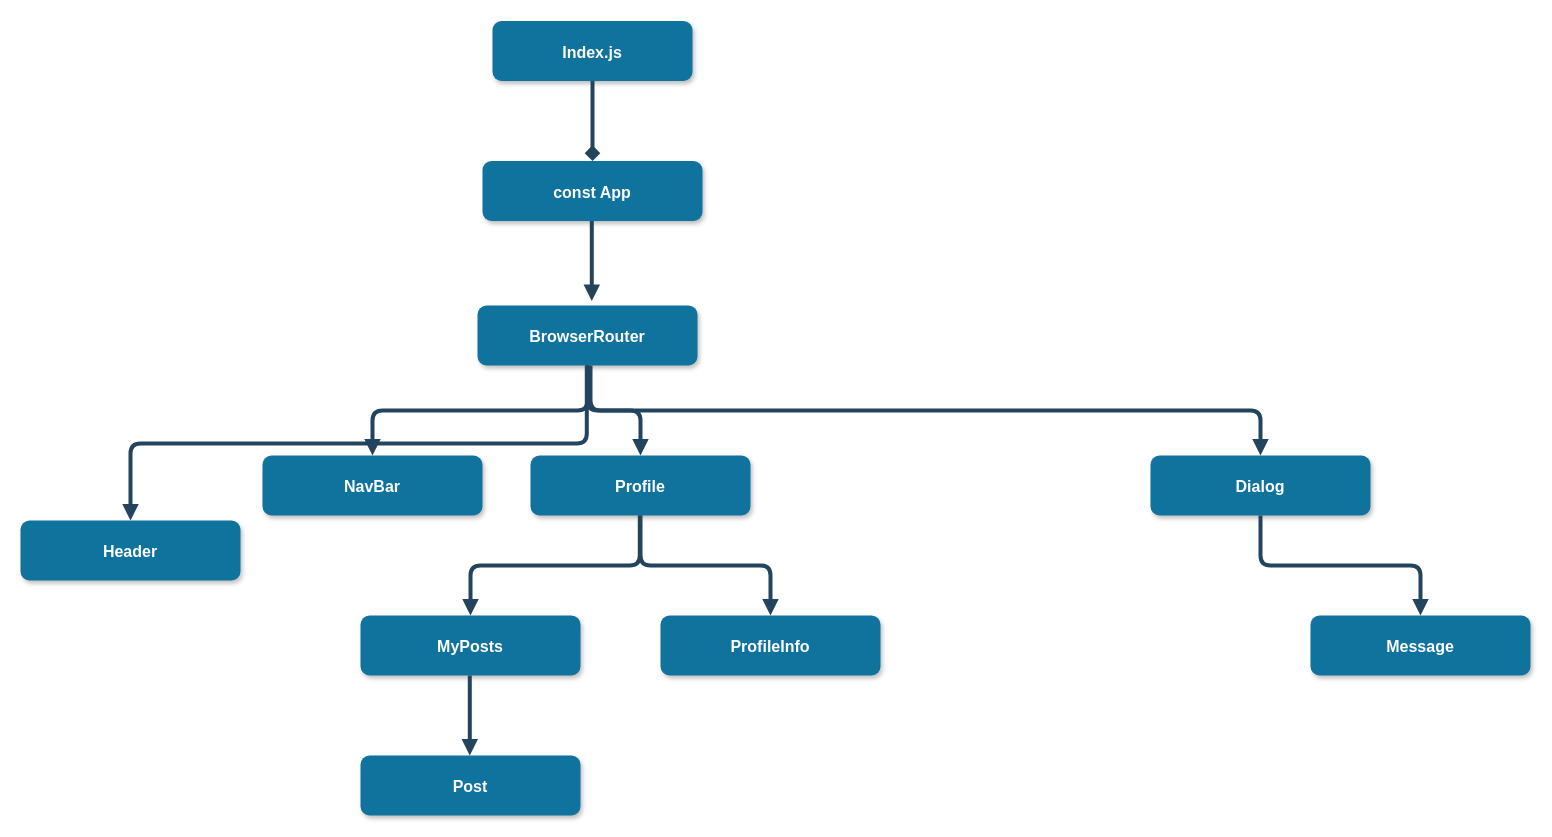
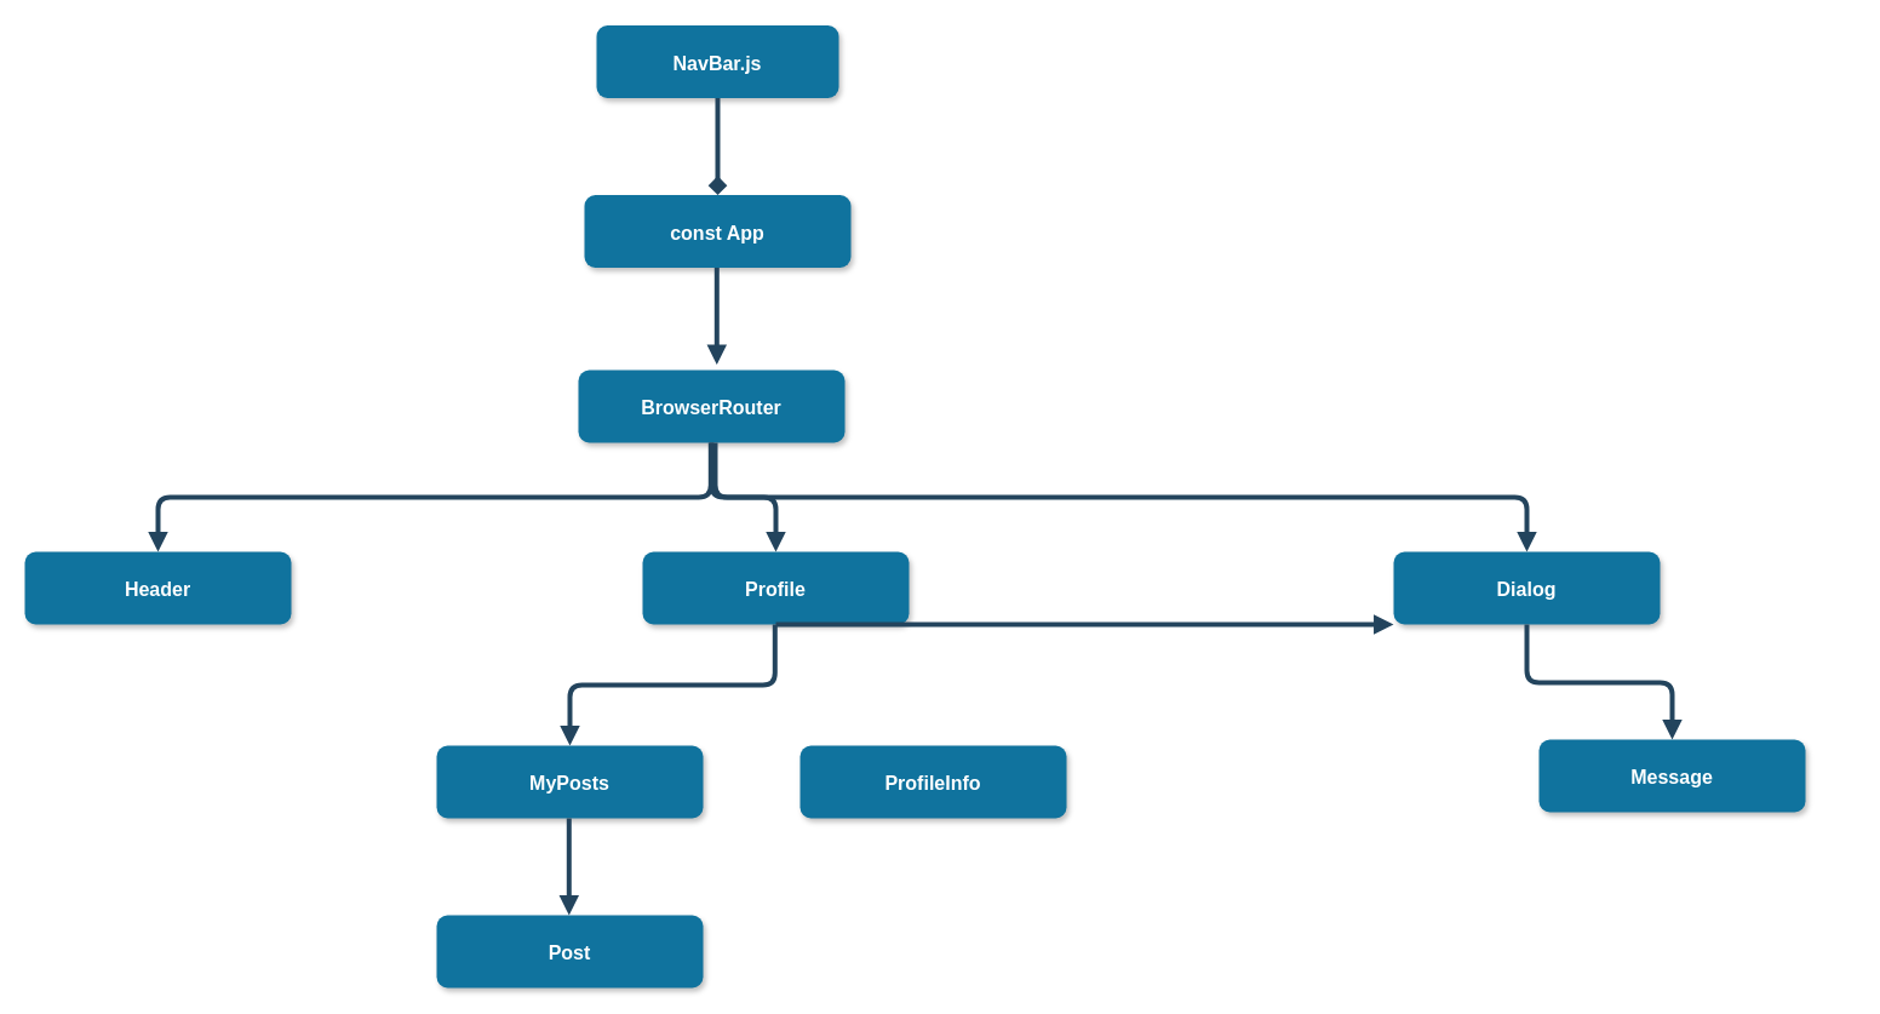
  <mxCell id="0" />
  <mxCell id="1" parent="0" />
- <mxCell id="2" value="Index.js" style="rounded=1;fillColor=#10739E;strokeColor=none;shadow=1;gradientColor=none;fontStyle=1;fontColor=#FFFFFF;fontSize=16;" parent="1" vertex="1"><mxGeometry x="492" y="20.5" width="200" height="60" as="geometry" /></mxCell>
+ <mxCell id="2" value="NavBar.js" style="rounded=1;fillColor=#10739E;strokeColor=none;shadow=1;gradientColor=none;fontStyle=1;fontColor=#FFFFFF;fontSize=16;" parent="1" vertex="1"><mxGeometry x="492" y="20.5" width="200" height="60" as="geometry" /></mxCell>
  <mxCell id="3" value="const App" style="rounded=1;fillColor=#10739E;strokeColor=none;shadow=1;gradientColor=none;fontStyle=1;fontColor=#FFFFFF;fontSize=16;" parent="1" vertex="1"><mxGeometry x="482" y="160.5" width="220" height="60" as="geometry" /></mxCell>
  <mxCell id="4" value="" style="edgeStyle=elbowEdgeStyle;elbow=vertical;strokeWidth=4;endArrow=diamond;endFill=1;fontStyle=1;strokeColor=#23445D;fontSize=16;" parent="1" source="2" target="3" edge="1"><mxGeometry x="22" y="165.5" width="100" height="100" as="geometry"><mxPoint x="-158" y="80.5" as="sourcePoint" /><mxPoint x="-58" y="-19.5" as="targetPoint" /></mxGeometry></mxCell>
  <mxCell id="5" value="BrowserRouter" style="rounded=1;fillColor=#10739E;strokeColor=none;shadow=1;gradientColor=none;fontStyle=1;fontColor=#FFFFFF;fontSize=16;" vertex="1" parent="1"><mxGeometry x="477" y="305" width="220" height="60" as="geometry" /></mxCell>
  <mxCell id="6" value="" style="edgeStyle=elbowEdgeStyle;elbow=vertical;strokeWidth=4;endArrow=block;endFill=1;fontStyle=1;strokeColor=#23445D;fontSize=16;" edge="1" parent="1"><mxGeometry x="21.29" y="305.5" width="100" height="100" as="geometry"><mxPoint x="591.29" y="220.5" as="sourcePoint" /><mxPoint x="591.29" y="300.5" as="targetPoint" /></mxGeometry></mxCell>
- <mxCell id="7" value="Header" style="rounded=1;fillColor=#10739E;strokeColor=none;shadow=1;gradientColor=none;fontStyle=1;fontColor=#FFFFFF;fontSize=16;" vertex="1" parent="1"><mxGeometry x="20" y="520" width="220" height="60" as="geometry" /></mxCell>
- <mxCell id="8" value="NavBar" style="rounded=1;fillColor=#10739E;strokeColor=none;shadow=1;gradientColor=none;fontStyle=1;fontColor=#FFFFFF;fontSize=16;" vertex="1" parent="1"><mxGeometry x="262" y="455" width="220" height="60" as="geometry" /></mxCell>
+ <mxCell id="7" value="Header" style="rounded=1;fillColor=#10739E;strokeColor=none;shadow=1;gradientColor=none;fontStyle=1;fontColor=#FFFFFF;fontSize=16;" vertex="1" parent="1"><mxGeometry x="20" y="455" width="220" height="60" as="geometry" /></mxCell>
  <mxCell id="9" value="Profile" style="rounded=1;fillColor=#10739E;strokeColor=none;shadow=1;gradientColor=none;fontStyle=1;fontColor=#FFFFFF;fontSize=16;" vertex="1" parent="1"><mxGeometry x="530" y="455" width="220" height="60" as="geometry" /></mxCell>
  <mxCell id="10" value="Dialog" style="rounded=1;fillColor=#10739E;strokeColor=none;shadow=1;gradientColor=none;fontStyle=1;fontColor=#FFFFFF;fontSize=16;" vertex="1" parent="1"><mxGeometry x="1150" y="455" width="220" height="60" as="geometry" /></mxCell>
  <mxCell id="11" value="" style="edgeStyle=elbowEdgeStyle;elbow=vertical;strokeWidth=4;endArrow=block;endFill=1;fontStyle=1;strokeColor=#23445D;fontSize=16;entryX=0.5;entryY=0;entryDx=0;entryDy=0;" edge="1" parent="1" target="7"><mxGeometry x="16.29" y="450" width="100" height="100" as="geometry"><mxPoint x="586.29" y="365" as="sourcePoint" /><mxPoint x="120" y="425" as="targetPoint" /></mxGeometry></mxCell>
  <mxCell id="12" value="" style="edgeStyle=elbowEdgeStyle;elbow=vertical;strokeWidth=4;endArrow=block;endFill=1;fontStyle=1;strokeColor=#23445D;fontSize=16;entryX=0.5;entryY=0;entryDx=0;entryDy=0;" edge="1" parent="1" target="10"><mxGeometry x="26.29" y="460" width="100" height="100" as="geometry"><mxPoint x="590" y="365" as="sourcePoint" /><mxPoint x="140" y="465" as="targetPoint" /></mxGeometry></mxCell>
- <mxCell id="13" value="" style="edgeStyle=elbowEdgeStyle;elbow=vertical;strokeWidth=4;endArrow=block;endFill=1;fontStyle=1;strokeColor=#23445D;fontSize=16;entryX=0.5;entryY=0;entryDx=0;entryDy=0;exitX=0.5;exitY=1;exitDx=0;exitDy=0;" edge="1" parent="1" source="5" target="8"><mxGeometry x="36.29" y="470" width="100" height="100" as="geometry"><mxPoint x="606.29" y="385" as="sourcePoint" /><mxPoint x="150" y="475" as="targetPoint" /></mxGeometry></mxCell>
  <mxCell id="14" value="" style="edgeStyle=elbowEdgeStyle;elbow=vertical;strokeWidth=4;endArrow=block;endFill=1;fontStyle=1;strokeColor=#23445D;fontSize=16;entryX=0.5;entryY=0;entryDx=0;entryDy=0;exitX=0.5;exitY=1;exitDx=0;exitDy=0;" edge="1" parent="1" source="5" target="9"><mxGeometry x="46.29" y="480" width="100" height="100" as="geometry"><mxPoint x="597" y="375" as="sourcePoint" /><mxPoint x="382" y="465" as="targetPoint" /></mxGeometry></mxCell>
  <mxCell id="15" value="" style="edgeStyle=elbowEdgeStyle;elbow=vertical;strokeWidth=4;endArrow=block;endFill=1;fontStyle=1;strokeColor=#23445D;fontSize=16;entryX=0.5;entryY=0;entryDx=0;entryDy=0;" edge="1" parent="1" target="16"><mxGeometry x="69.29" y="600" width="100" height="100" as="geometry"><mxPoint x="639.29" y="515" as="sourcePoint" /><mxPoint x="639" y="575" as="targetPoint" /></mxGeometry></mxCell>
  <mxCell id="16" value="MyPosts" style="rounded=1;fillColor=#10739E;strokeColor=none;shadow=1;gradientColor=none;fontStyle=1;fontColor=#FFFFFF;fontSize=16;" vertex="1" parent="1"><mxGeometry x="360" y="615" width="220" height="60" as="geometry" /></mxCell>
  <mxCell id="17" value="ProfileInfo" style="rounded=1;fillColor=#10739E;strokeColor=none;shadow=1;gradientColor=none;fontStyle=1;fontColor=#FFFFFF;fontSize=16;" vertex="1" parent="1"><mxGeometry x="660" y="615" width="220" height="60" as="geometry" /></mxCell>
- <mxCell id="18" value="" style="edgeStyle=elbowEdgeStyle;elbow=vertical;strokeWidth=4;endArrow=block;endFill=1;fontStyle=1;strokeColor=#23445D;fontSize=16;exitX=0.5;exitY=1;exitDx=0;exitDy=0;" edge="1" parent="1" source="9" target="17"><mxGeometry x="79.29" y="610" width="100" height="100" as="geometry"><mxPoint x="649.29" y="525" as="sourcePoint" /><mxPoint x="480" y="625" as="targetPoint" /></mxGeometry></mxCell>
+ <mxCell id="18" value="" style="edgeStyle=elbowEdgeStyle;elbow=vertical;strokeWidth=4;endArrow=block;endFill=1;fontStyle=1;strokeColor=#23445D;fontSize=16;exitX=0.5;exitY=1;exitDx=0;exitDy=0;" edge="1" parent="1" source="9" target="10"><mxGeometry x="79.29" y="610" width="100" height="100" as="geometry"><mxPoint x="649.29" y="525" as="sourcePoint" /><mxPoint x="480" y="625" as="targetPoint" /></mxGeometry></mxCell>
  <mxCell id="19" value="Post" style="rounded=1;fillColor=#10739E;strokeColor=none;shadow=1;gradientColor=none;fontStyle=1;fontColor=#FFFFFF;fontSize=16;" vertex="1" parent="1"><mxGeometry x="360" y="755" width="220" height="60" as="geometry" /></mxCell>
  <mxCell id="20" value="" style="edgeStyle=elbowEdgeStyle;elbow=vertical;strokeWidth=4;endArrow=block;endFill=1;fontStyle=1;strokeColor=#23445D;fontSize=16;" edge="1" parent="1"><mxGeometry x="-100.71" y="760" width="100" height="100" as="geometry"><mxPoint x="469.29" y="675" as="sourcePoint" /><mxPoint x="469.29" y="755" as="targetPoint" /></mxGeometry></mxCell>
- <mxCell id="21" value="Message" style="rounded=1;fillColor=#10739E;strokeColor=none;shadow=1;gradientColor=none;fontStyle=1;fontColor=#FFFFFF;fontSize=16;" vertex="1" parent="1"><mxGeometry x="1310" y="615" width="220" height="60" as="geometry" /></mxCell>
+ <mxCell id="21" value="Message" style="rounded=1;fillColor=#10739E;strokeColor=none;shadow=1;gradientColor=none;fontStyle=1;fontColor=#FFFFFF;fontSize=16;" vertex="1" parent="1"><mxGeometry x="1270" y="610" width="220" height="60" as="geometry" /></mxCell>
  <mxCell id="22" value="" style="edgeStyle=elbowEdgeStyle;elbow=vertical;strokeWidth=4;endArrow=block;endFill=1;fontStyle=1;strokeColor=#23445D;fontSize=16;entryX=0.5;entryY=0;entryDx=0;entryDy=0;" edge="1" parent="1" target="21"><mxGeometry x="540.29" y="630" width="100" height="100" as="geometry"><mxPoint x="1260" y="515" as="sourcePoint" /><mxPoint x="1090" y="625" as="targetPoint" /></mxGeometry></mxCell>
